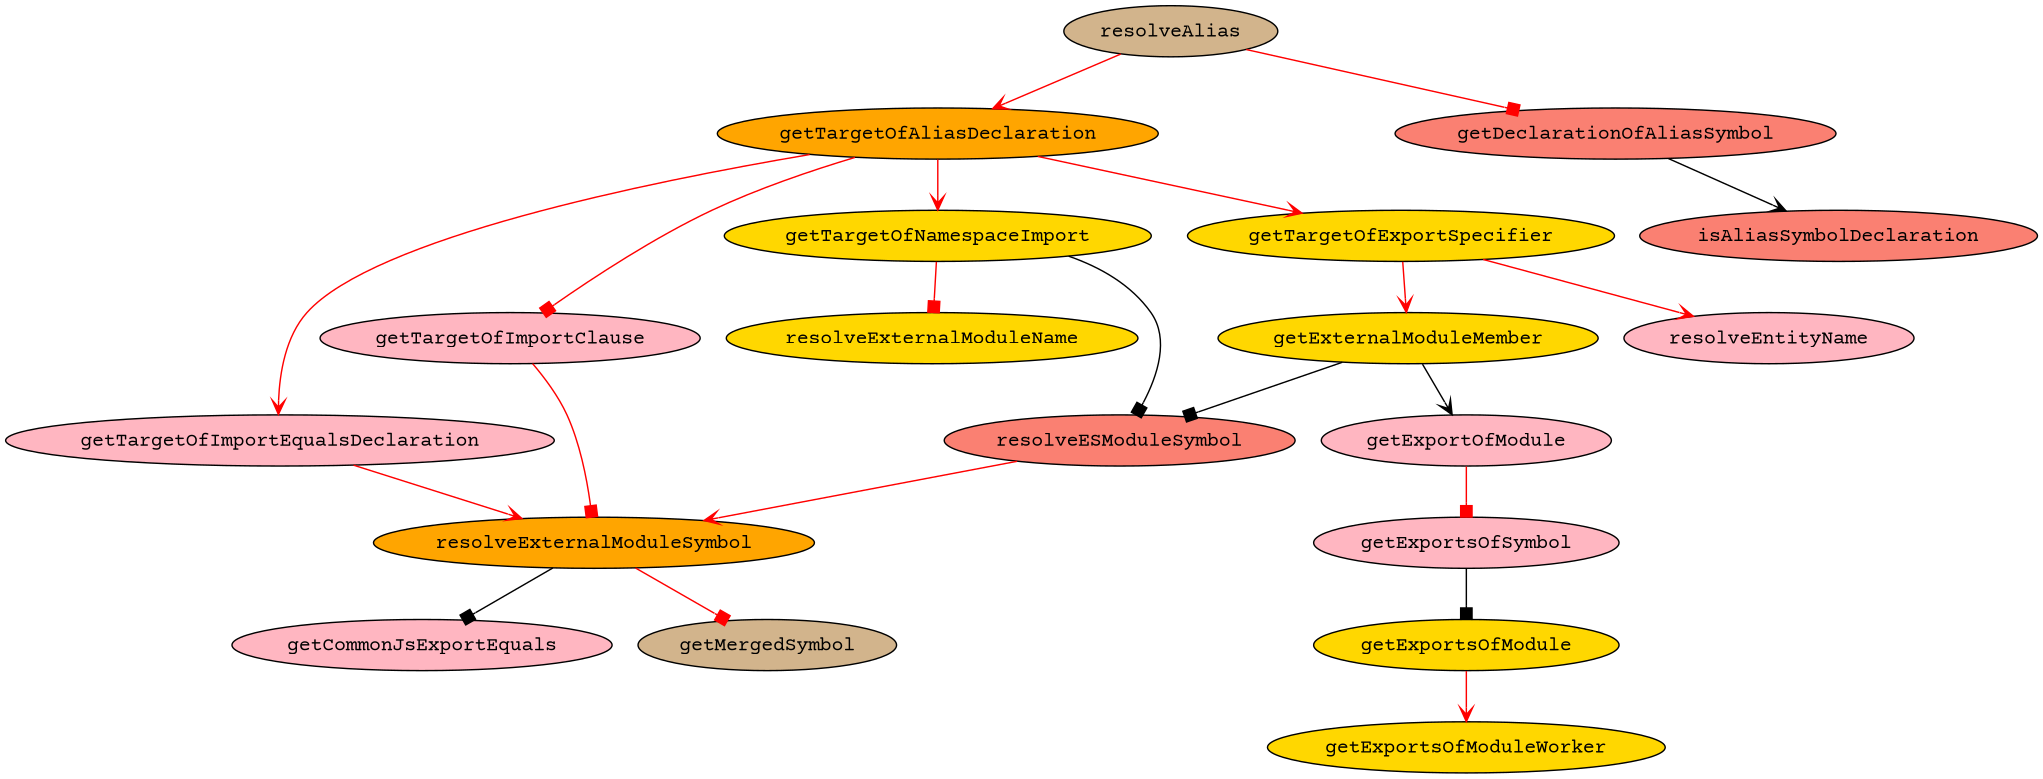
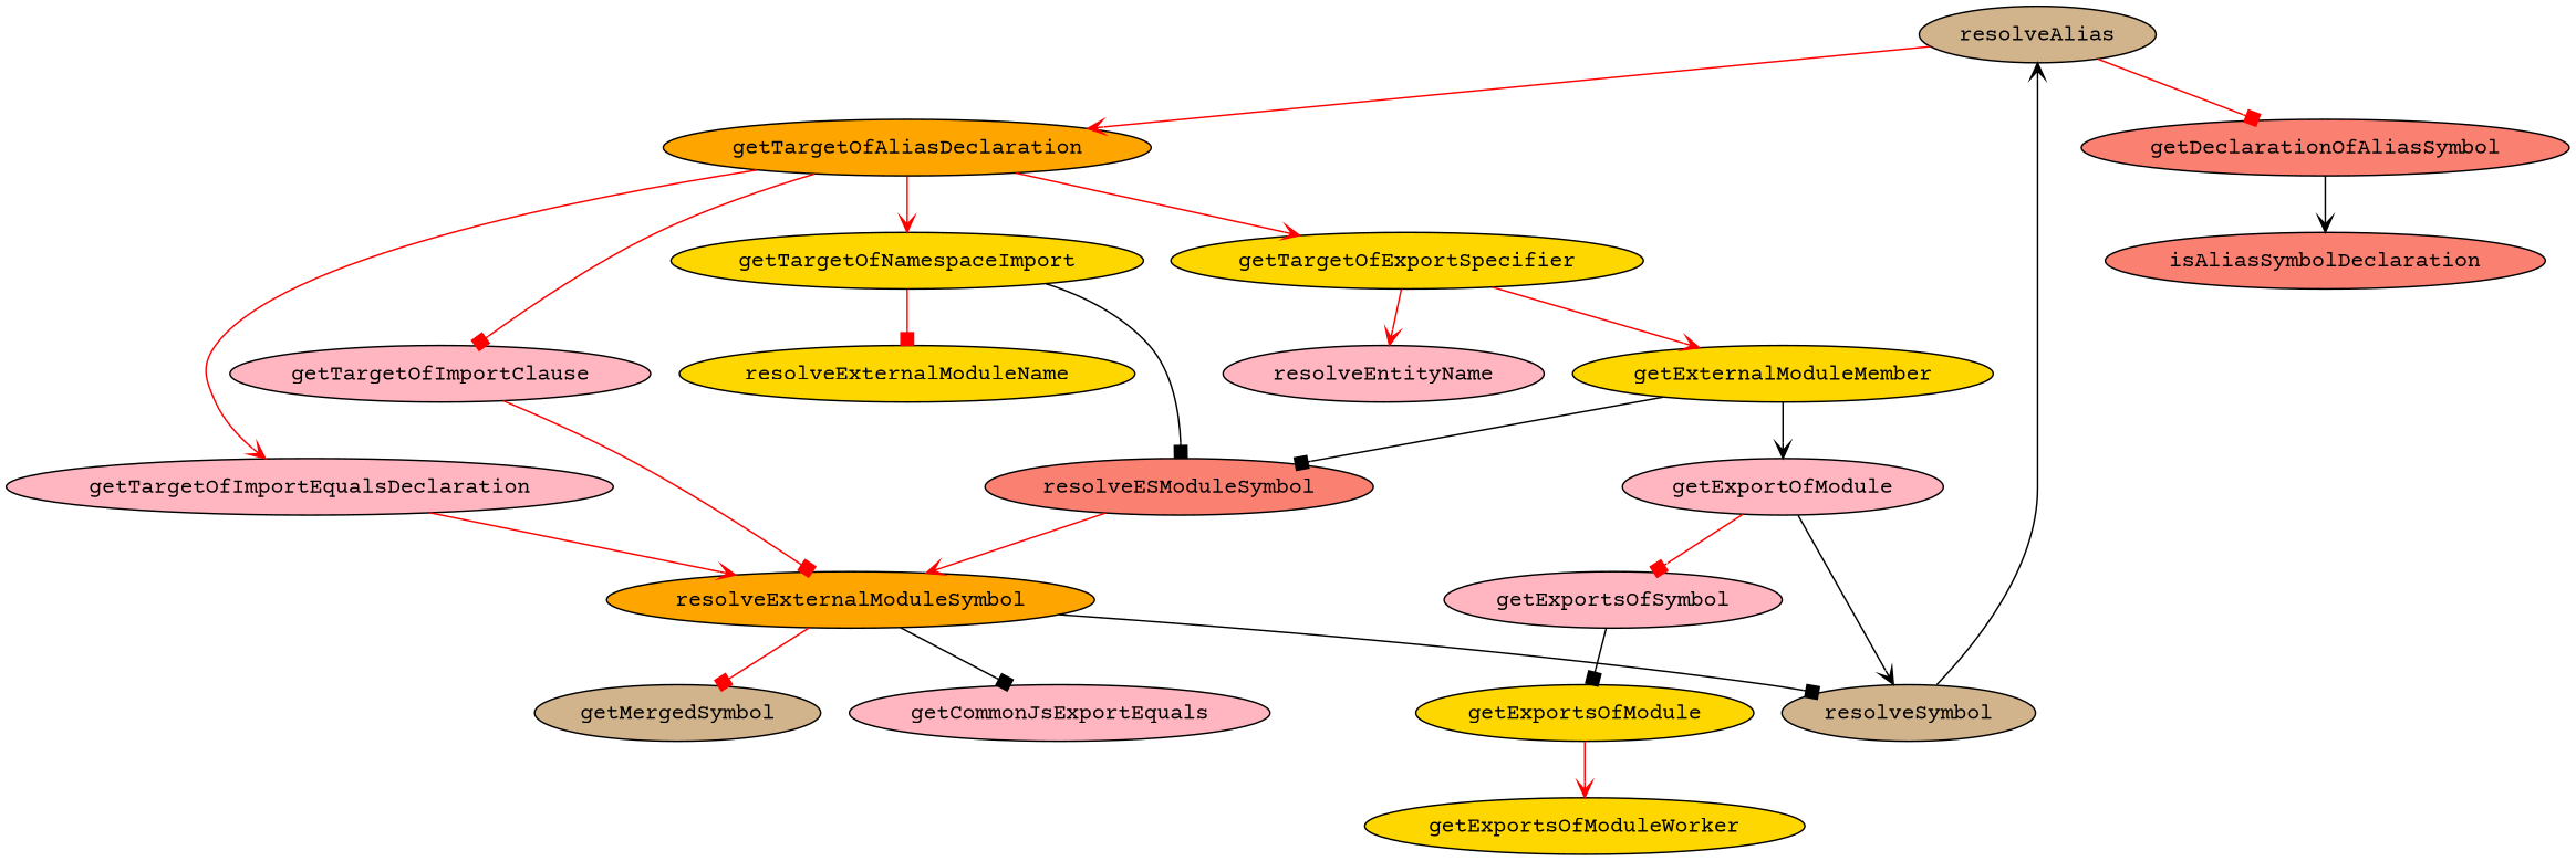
  digraph {
    fontname="Courier Prime"
    node [fillcolor=lightpink fontname="Courier Prime" style=filled]
    edge [arrowhead=vee color=red fontname="Courier Prime"]
    resolveAlias [fillcolor=tan]
    getTargetOfAliasDeclaration [fillcolor=orange]
    getDeclarationOfAliasSymbol [fillcolor=salmon]
    getTargetOfImportEqualsDeclaration
    getTargetOfImportClause
    getTargetOfNamespaceImport [fillcolor=gold]
    getTargetOfExportSpecifier [fillcolor=gold]
    isAliasSymbolDeclaration [fillcolor=salmon]
    resolveExternalModuleSymbol [fillcolor=orange]
    resolveExternalModuleName [fillcolor=gold]
    resolveESModuleSymbol [fillcolor=salmon]
    getExternalModuleMember [fillcolor=gold]
    resolveEntityName
+   resolveSymbol [fillcolor=tan]
    getCommonJsExportEquals
    getMergedSymbol [fillcolor=tan]
    getExportOfModule
    getExportsOfSymbol
    getExportsOfModule [fillcolor=gold]
    getExportsOfModuleWorker [fillcolor=gold]
    resolveAlias -> getTargetOfAliasDeclaration
    resolveAlias -> getDeclarationOfAliasSymbol [arrowhead=box]
    getTargetOfAliasDeclaration -> getTargetOfImportEqualsDeclaration
    getTargetOfAliasDeclaration -> getTargetOfImportClause [arrowhead=box]
    getTargetOfAliasDeclaration -> getTargetOfNamespaceImport
    getTargetOfAliasDeclaration -> getTargetOfExportSpecifier
    getDeclarationOfAliasSymbol -> isAliasSymbolDeclaration [color=black]
    getTargetOfImportEqualsDeclaration -> resolveExternalModuleSymbol
    getTargetOfImportClause -> resolveExternalModuleSymbol [arrowhead=box]
    getTargetOfNamespaceImport -> resolveExternalModuleName [arrowhead=box]
    getTargetOfNamespaceImport -> resolveESModuleSymbol [arrowhead=box color=black]
    getTargetOfExportSpecifier -> getExternalModuleMember
    getTargetOfExportSpecifier -> resolveEntityName
+   resolveExternalModuleSymbol -> resolveSymbol [arrowhead=box color=black]
    resolveExternalModuleSymbol -> getCommonJsExportEquals [arrowhead=box color=black]
    resolveExternalModuleSymbol -> getMergedSymbol [arrowhead=box]
    resolveESModuleSymbol -> resolveExternalModuleSymbol
    getExternalModuleMember -> resolveESModuleSymbol [arrowhead=box color=black]
    getExternalModuleMember -> getExportOfModule [color=black]
+   resolveSymbol -> resolveAlias [color=black]
+   getExportOfModule -> resolveSymbol [color=black]
    getExportOfModule -> getExportsOfSymbol [arrowhead=box]
    getExportsOfSymbol -> getExportsOfModule [arrowhead=box color=black]
    getExportsOfModule -> getExportsOfModuleWorker
  }
